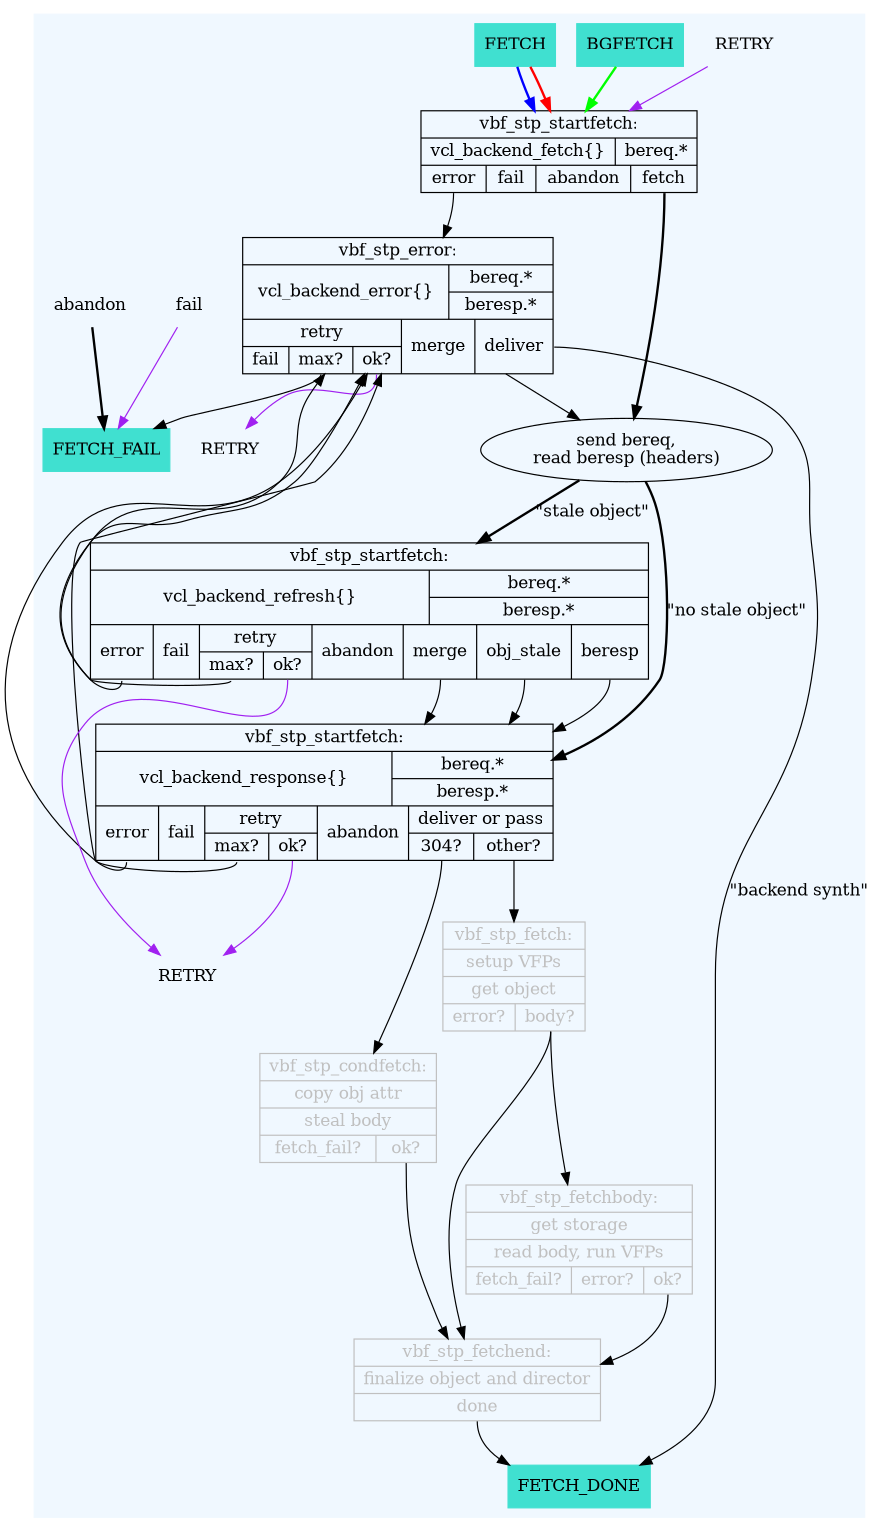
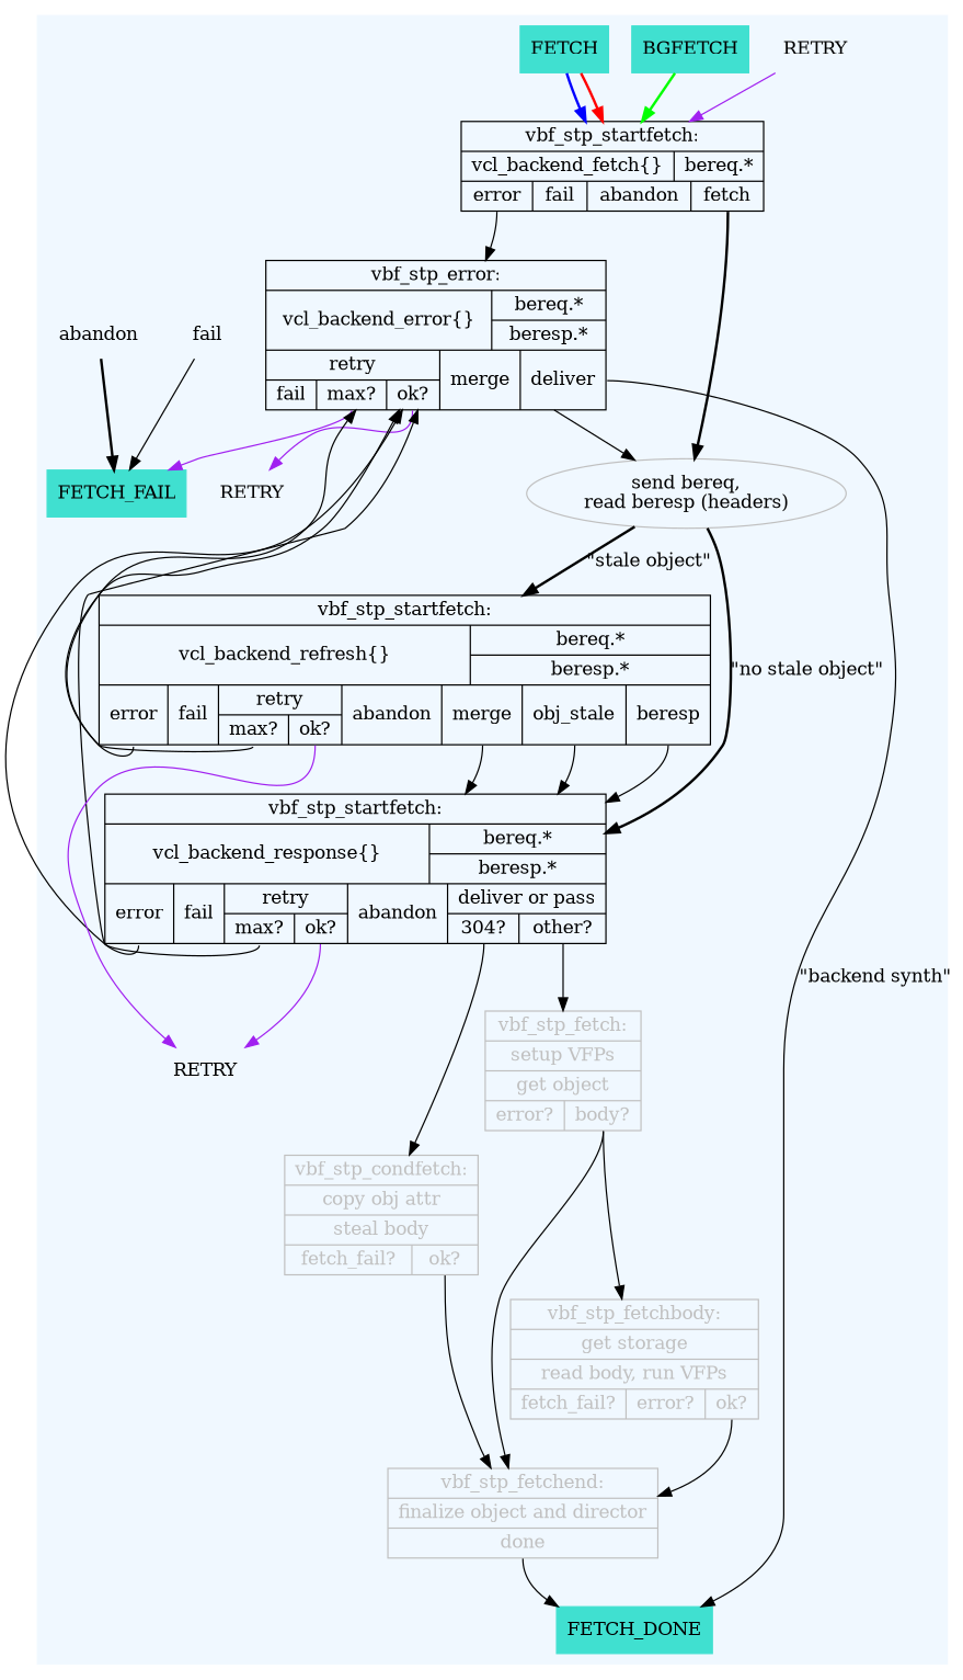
  digraph {
    node [shape=record]
    RETRY [shape=plaintext]
    n2 [label="{vbf_stp_startfetch:|{vcl_backend_fetch\{\}|bereq.*}|{<error>error|fail|abandon|<fetch>fetch}}"]
    n3 [color=turquoise label=BGFETCH shape=box style=filled]
    n4 [color=turquoise label=FETCH shape=box style=filled]
    n5 [label="{vbf_stp_error:|{vcl_backend_error\{\}|{bereq.*|beresp.*}}|{{retry|{<fail>fail|<max>max?|<retry>ok?}}|merge|<deliver>deliver}}}"]
-   n6 [label="send bereq,\nread beresp (headers)" shape=""]
+   n6 [label="send bereq,\nread beresp (headers)" color=grey shape=""]
    n7 [color=turquoise label=FETCH_DONE shape=box style=filled]
    n8 [color=turquoise label=FETCH_FAIL shape=box style=filled]
    n9 [label=RETRY shape=plaintext]
    n10 [label="{vbf_stp_startfetch:|{vcl_backend_response\{\}|{bereq.*|beresp.*}}|{<error>error|fail|{retry|{<max>max?|<retry>ok?}}|abandon|{deliver or pass|{<fetch_304>304?|<non_304>other?}}}}"]
    n11 [label="{vbf_stp_startfetch:|{vcl_backend_refresh\{\}|{bereq.*|beresp.*}}|{<error>error|fail|{retry|{<max>max?|<retry>ok?}}|abandon|<merge>merge|<stale>obj_stale|<beresp>beresp}}"]
    n12 [label=RETRY shape=plaintext]
    n13 [color=grey fontcolor=grey label="{vbf_stp_condfetch:|copy obj attr|steal body|{fetch_fail?|<ok>ok?}}"]
    n14 [color=grey fontcolor=grey label="{vbf_stp_fetch:|setup VFPs|get object|{error?|<body>body?}}"]
    n15 [color=grey fontcolor=grey label="{vbf_stp_fetchend:|finalize object and director|<done>done}"]
    n16 [color=grey fontcolor=grey label="{vbf_stp_fetchbody:|get storage|read body, run VFPs|{fetch_fail?|error?|<ok>ok?}}"]
    fail [shape=plaintext]
    abandon [shape=plaintext]
    subgraph cluster_1 {
      color=aliceblue
      style=filled
      RETRY
      n2
      n3
      n4
      n5
      n6
      n7
      n8
      n9
      n10
      n11
      n12
      n13
      n14
      n15
      n16
      fail
      abandon
    }
    RETRY -> n2 [color=purple]
    n2 -> n5 [tailport="error:s"]
    n2 -> n6 [style=bold tailport="fetch:s"]
    n3 -> n2 [color=green style=bold]
    n4 -> n2 [color=blue style=bold]
    n4 -> n2 [color=red style=bold]
    n5 -> n6
    n5 -> n7 [label="\"backend synth\"" tailport=deliver]
-   n5 -> n8 [tailport="max:s"]
+   n5 -> n8 [tailport="max:s" color=purple]
    n5 -> n9 [color=purple tailport=retry]
    n6 -> n10 [label="\"no stale object\"" style=bold]
    n6 -> n11 [label="\"stale object\"" style=bold]
    n10 -> n5 [tailport="error:s"]
    n10 -> n5 [tailport=max]
    n10 -> n12 [color=purple tailport=retry]
    n10 -> n13 [tailport="fetch_304:s"]
    n10 -> n14 [tailport="non_304:s"]
    n11 -> n5 [tailport="error:s"]
    n11 -> n5 [tailport=max]
    n11 -> n10 [tailport=merge]
    n11 -> n10 [tailport=beresp]
    n11 -> n10 [tailport=stale]
    n11 -> n12 [color=purple tailport=retry]
    n13 -> n15 [tailport="ok:s"]
    n14 -> n15 [tailport="body:s"]
    n14 -> n16 [tailport="body:s"]
    n15 -> n7 [tailport="done:s"]
    n16 -> n15 [tailport="ok:s"]
-   fail -> n8 [color=purple]
+   fail -> n8
    abandon -> n8 [style=bold]
  }
